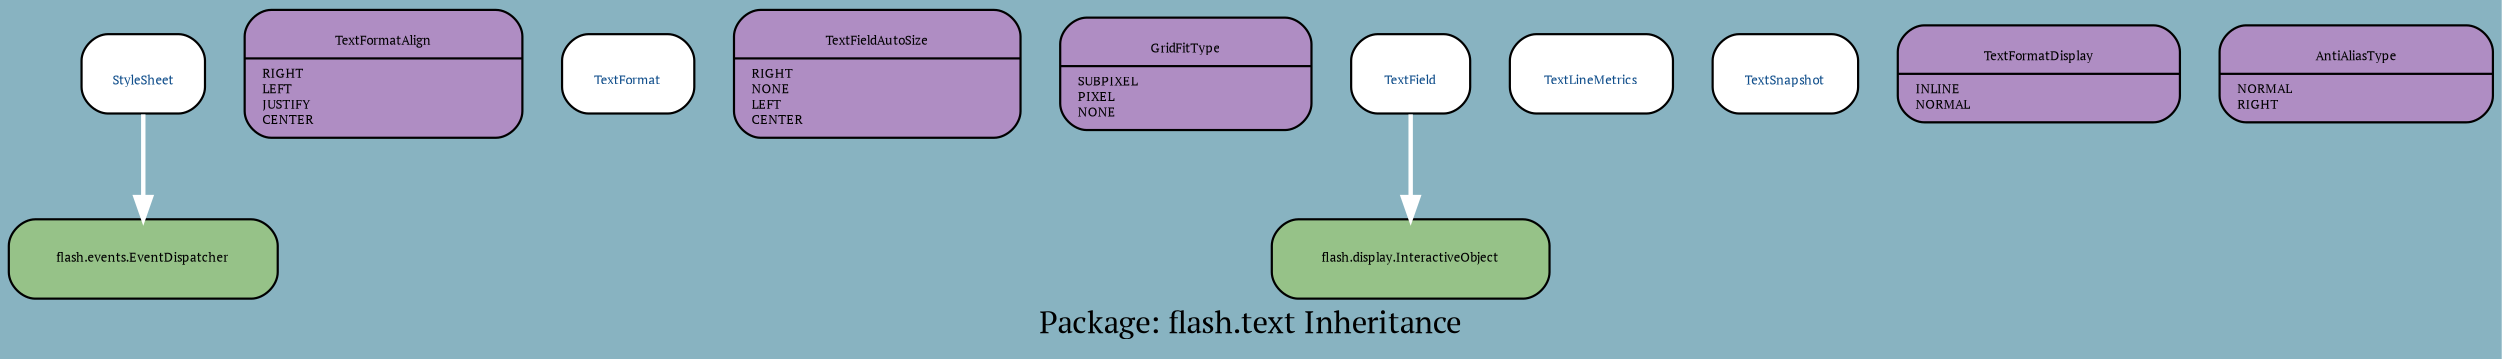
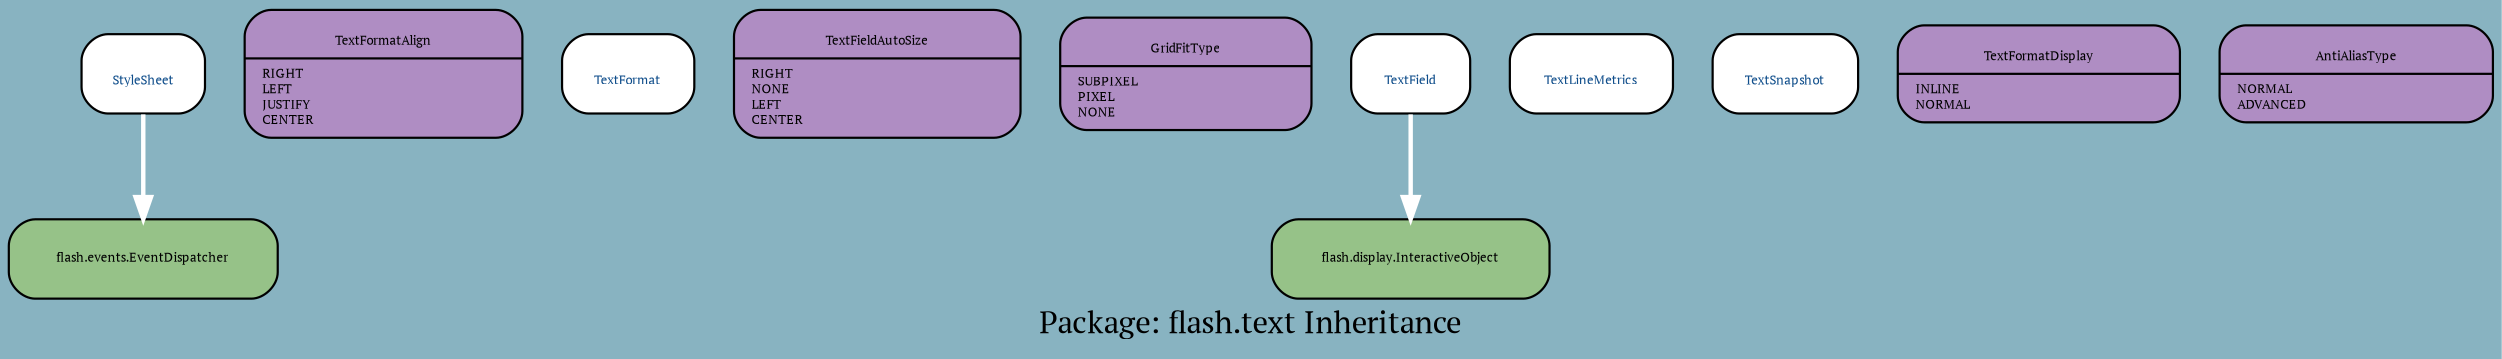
  digraph {
    bgcolor="#88B3C1"
    fontcolor=black
    fontname="PT Serif"
    fontsize=14
    label="Package: flash.text Inheritance"
    labelloc=c
    packMode="graph"
    rankdir=TB
    smoothing=avg_dist
    node [color=black fillcolor=white fontcolor=black fontname="PT Serif" fontsize=6 shape=record style="rounded,filled"]
    edge [arrowhead=normal arrowsize=1.0 color=white fontcolor=black fontname="PT Serif" fontsize=8 minlen=1.2 style=bold]
    n1 [fontcolor="#104E8B" height=0.50 label="{\nStyleSheet}" portPos=w width=0.78]
    "flash.events.EventDispatcher" [fillcolor="#96c288" height=0.50 width=1.69]
    n3 [fillcolor="#af8dc3" height=0.56 label="{\nTextFormatAlign|RIGHT\lLEFT\lJUSTIFY\lCENTER\l}" width=1.75]
    n4 [fontcolor="#104E8B" height=0.50 label="{\nTextFormat}" portPos=w width=0.83]
    n5 [fillcolor="#af8dc3" height=0.56 label="{\nTextFieldAutoSize|RIGHT\lNONE\lLEFT\lCENTER\l}" width=1.81]
    n6 [fillcolor="#af8dc3" height=0.50 label="{\nGridFitType|SUBPIXEL\lPIXEL\lNONE\l}" width=1.58]
    n7 [fontcolor="#104E8B" height=0.50 label="{\nTextField}" portPos=w width=0.75]
    "flash.display.InteractiveObject" [fillcolor="#96c288" height=0.50 width=1.75]
    n9 [fontcolor="#104E8B" height=0.50 label="{\nTextLineMetrics}" portPos=w width=1.03]
    n10 [fontcolor="#104E8B" height=0.50 label="{\nTextSnapshot}" portPos=w width=0.92]
    n11 [fillcolor="#af8dc3" height=0.50 label="{\nTextFormatDisplay|INLINE\lNORMAL\l}" width=1.78]
-   n12 [fillcolor="#af8dc3" height=0.50 label="{\nAntiAliasType|NORMAL\lRIGHT\l}" width=1.72]
+   n12 [fillcolor="#af8dc3" height=0.50 label="{\nAntiAliasType|NORMAL\lADVANCED\l}" width=1.72]
    n1 -> "flash.events.EventDispatcher"
    n7 -> "flash.display.InteractiveObject"
  }
